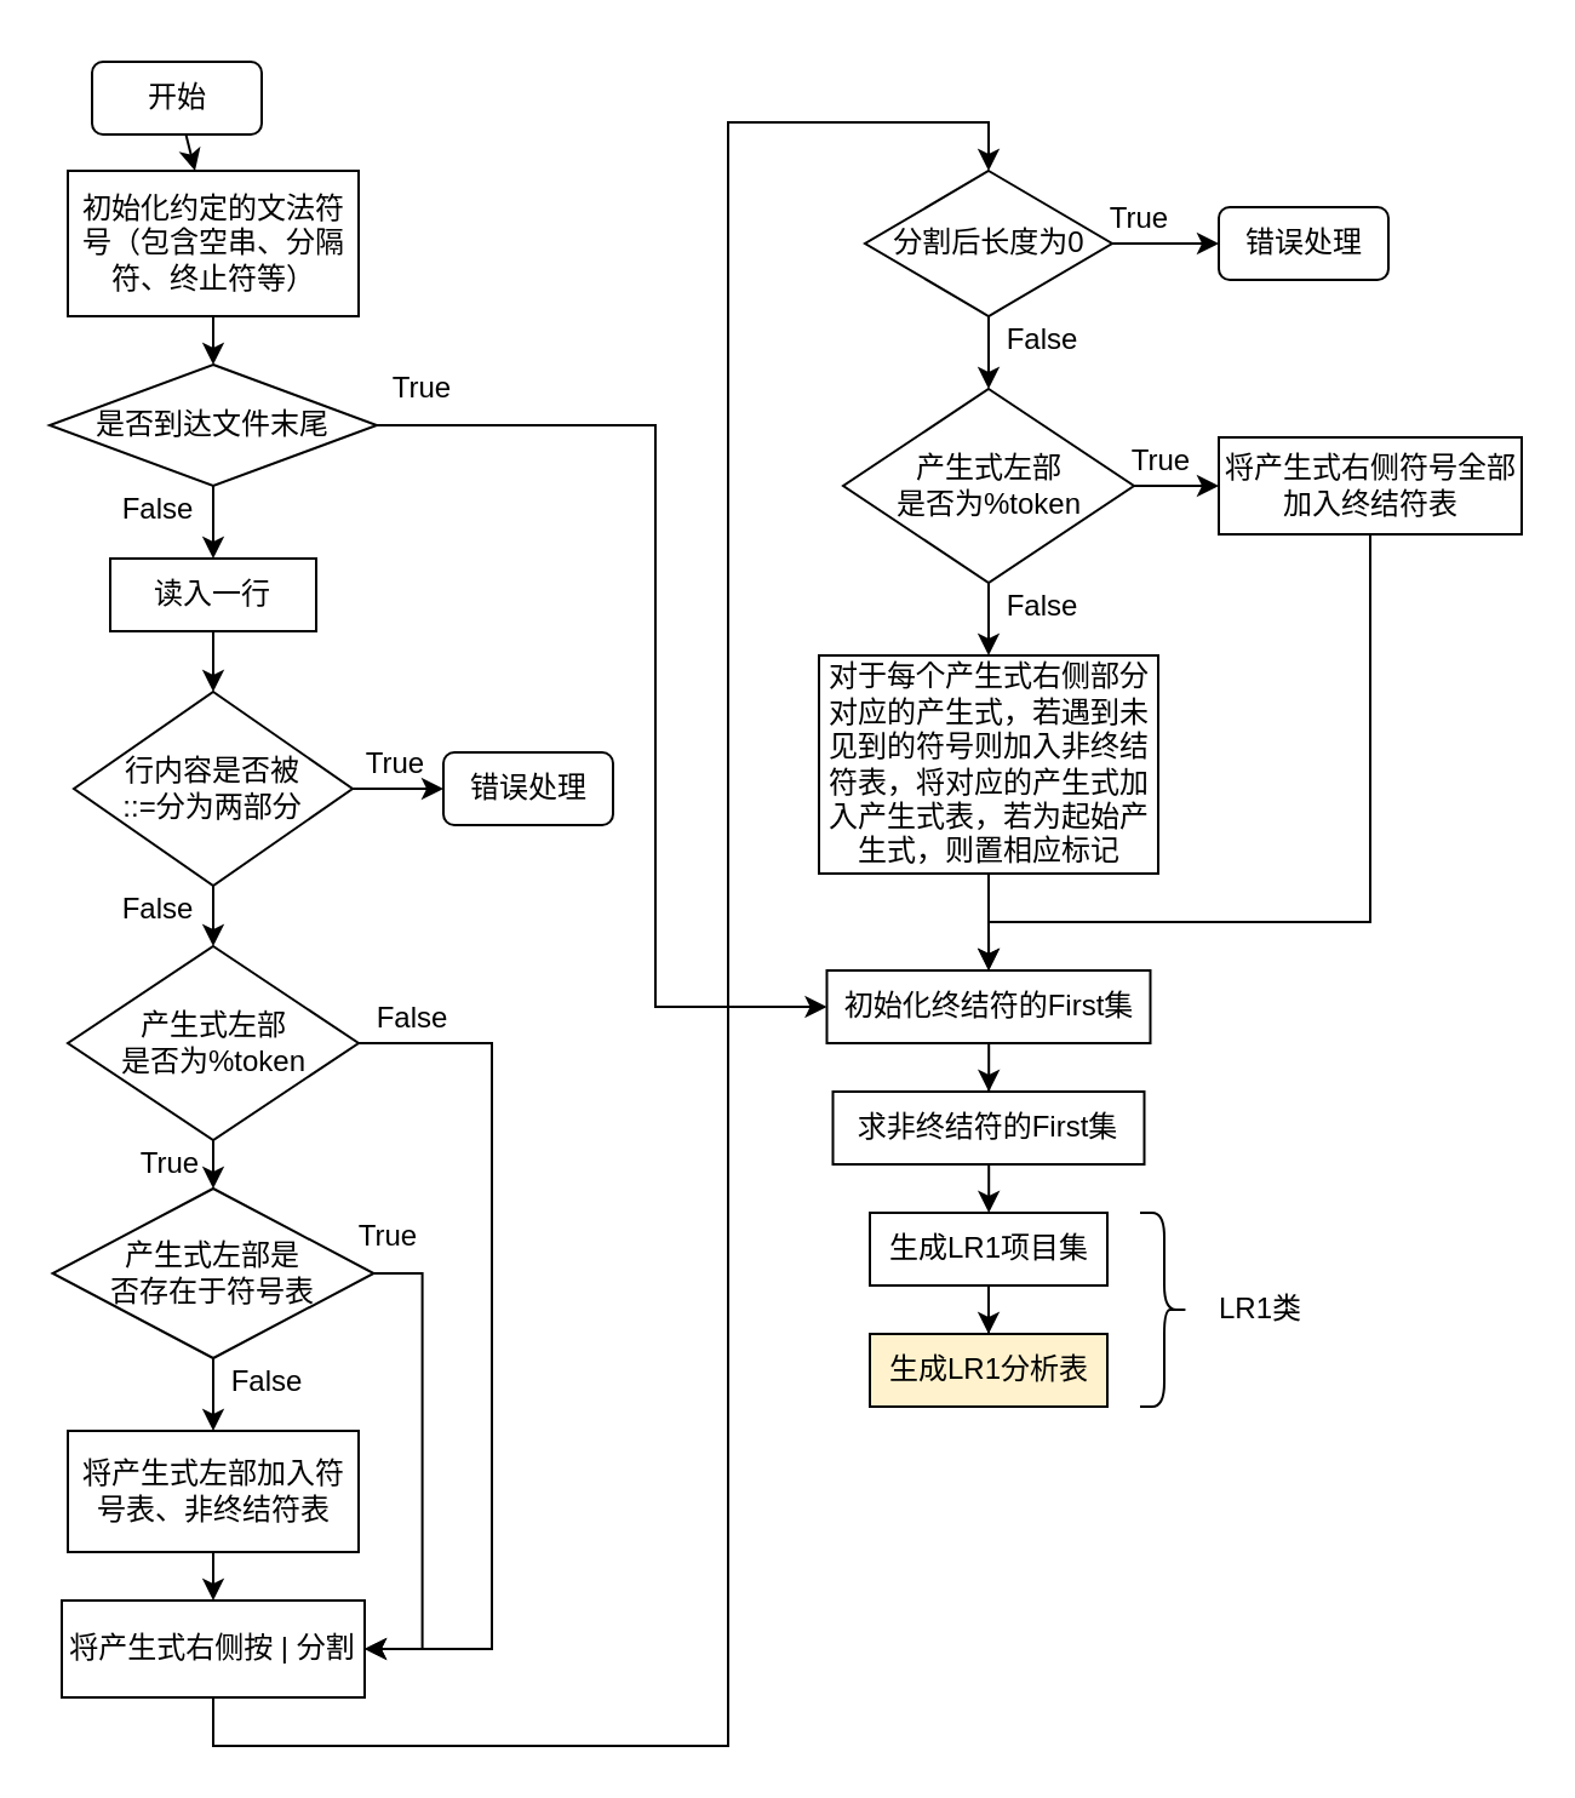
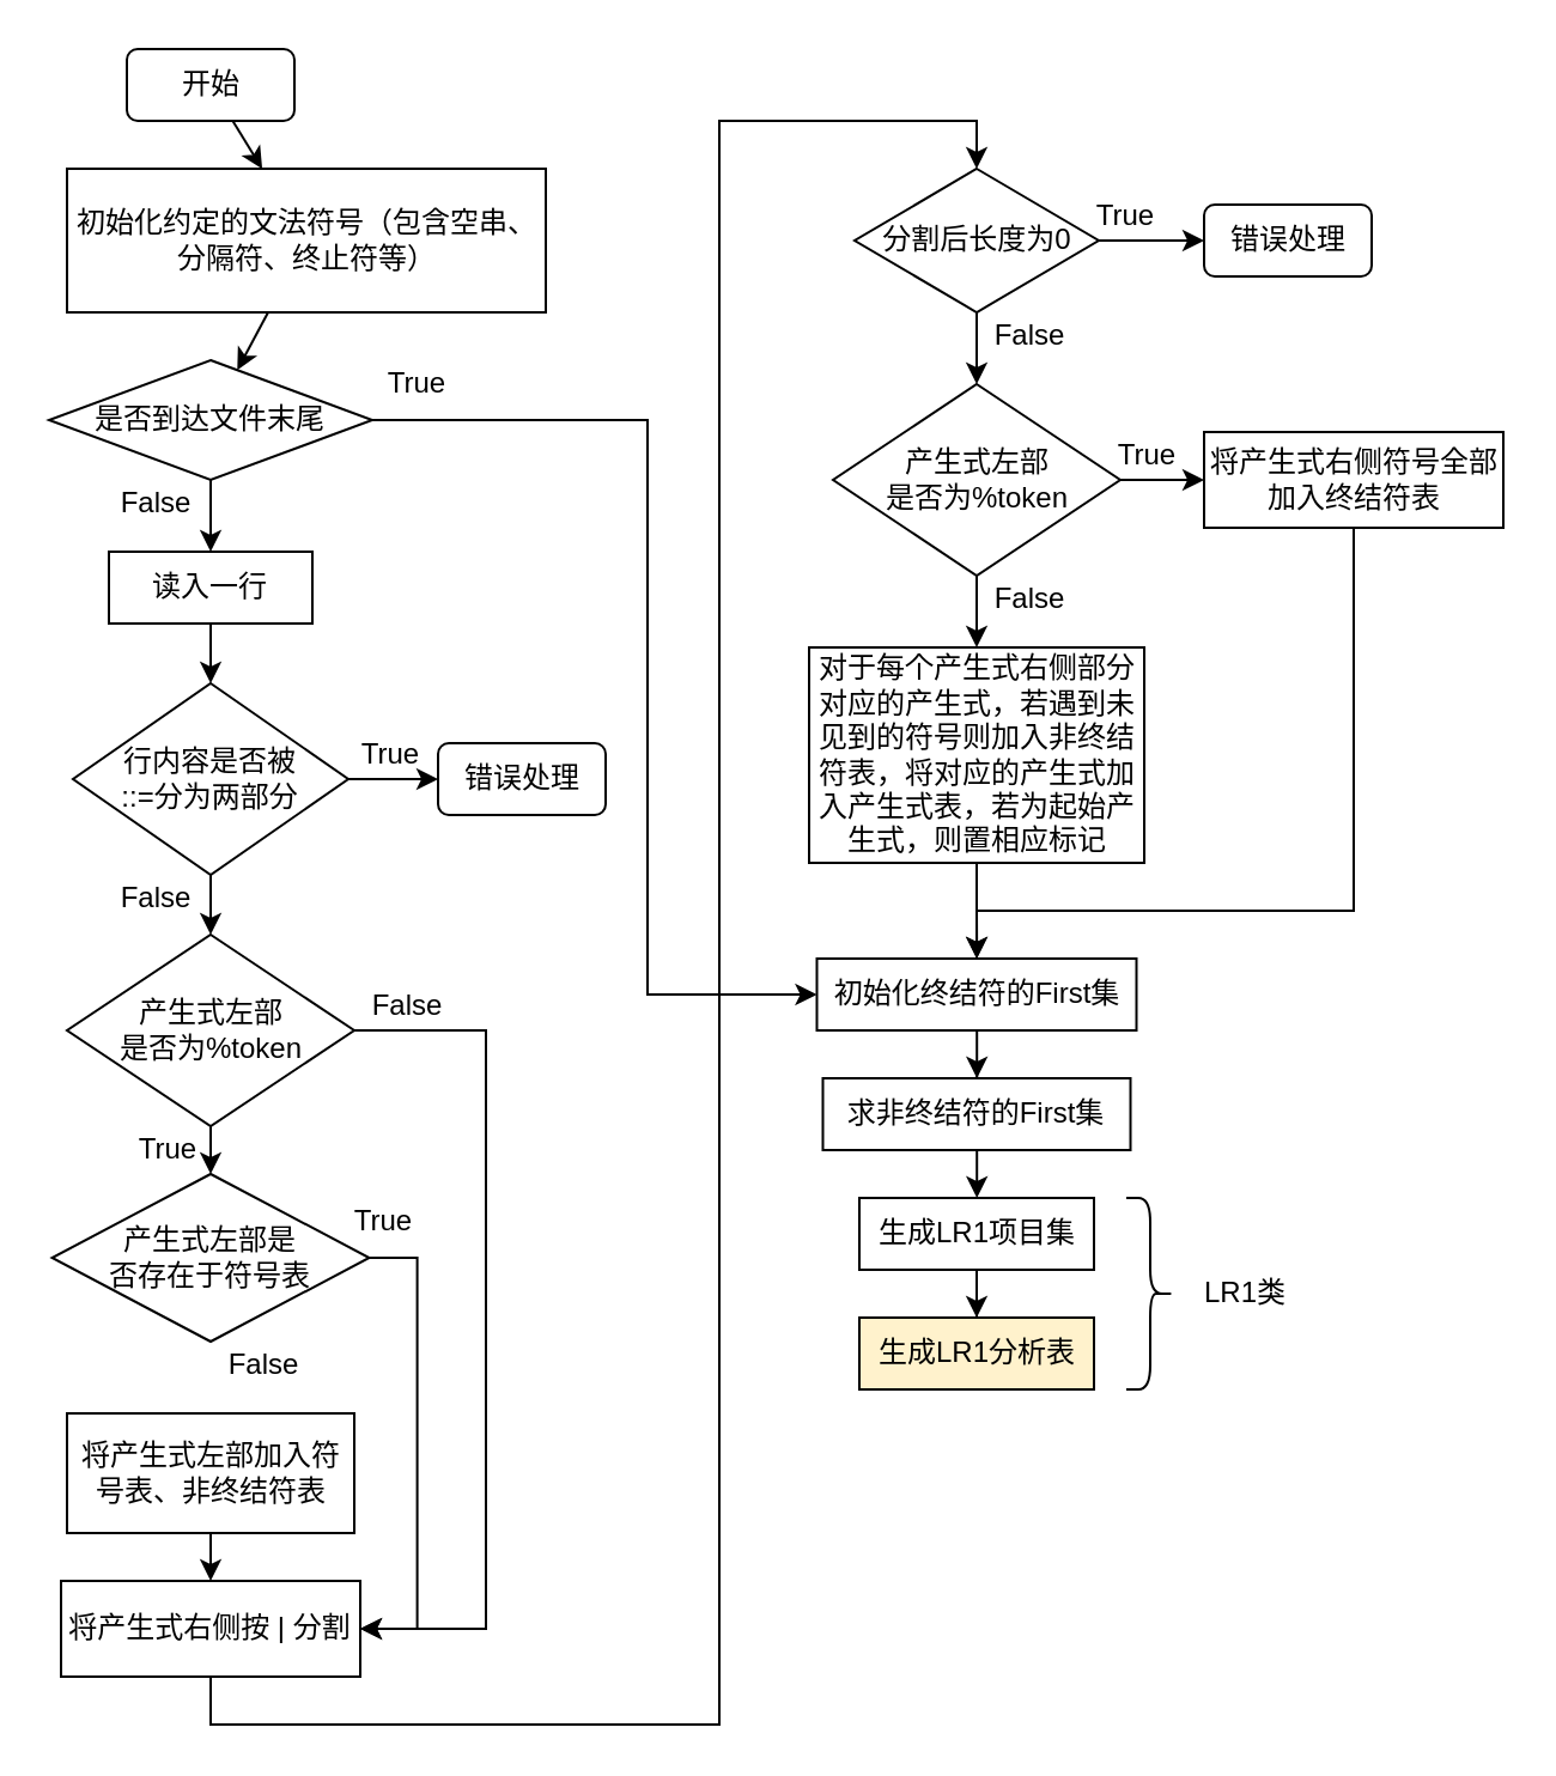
  <mxCell id="0" />
  <mxCell id="1" parent="0" />
  <mxCell id="2" value="" style="edgeStyle=none;html=1;" parent="1" source="3" target="5" edge="1"><mxGeometry relative="1" as="geometry" /></mxCell>
- <mxCell id="3" value="开始" style="rounded=1;whiteSpace=wrap;html=1;" parent="1" vertex="1"><mxGeometry x="37.5" y="25" width="70" height="30" as="geometry" /></mxCell>
+ <mxCell id="3" value="开始" style="rounded=1;whiteSpace=wrap;html=1;" parent="1" vertex="1"><mxGeometry x="52.5" y="20" width="70" height="30" as="geometry" /></mxCell>
  <mxCell id="4" value="" style="edgeStyle=none;html=1;" parent="1" source="5" target="8" edge="1"><mxGeometry relative="1" as="geometry" /></mxCell>
- <mxCell id="5" value="初始化约定的文法符号（包含空串、分隔符、终止符等）" style="rounded=0;whiteSpace=wrap;html=1;" parent="1" vertex="1"><mxGeometry x="27.5" y="70" width="120" height="60" as="geometry" /></mxCell>
+ <mxCell id="5" value="初始化约定的文法符号（包含空串、分隔符、终止符等）" style="rounded=0;whiteSpace=wrap;html=1;" parent="1" vertex="1"><mxGeometry x="27.5" y="70" width="200" height="60" as="geometry" /></mxCell>
  <mxCell id="6" value="" style="edgeStyle=none;html=1;" parent="1" source="8" target="10" edge="1"><mxGeometry relative="1" as="geometry" /></mxCell>
  <mxCell id="7" style="edgeStyle=orthogonalEdgeStyle;rounded=0;orthogonalLoop=1;jettySize=auto;html=1;exitX=1;exitY=0.5;exitDx=0;exitDy=0;entryX=0;entryY=0.5;entryDx=0;entryDy=0;" edge="1" parent="1" source="8" target="43"><mxGeometry relative="1" as="geometry"><Array as="points"><mxPoint x="270" y="175" /><mxPoint x="270" y="415" /></Array></mxGeometry></mxCell>
  <mxCell id="8" value="是否到达文件末尾" style="rhombus;whiteSpace=wrap;html=1;" parent="1" vertex="1"><mxGeometry x="20" y="150" width="135" height="50" as="geometry" /></mxCell>
  <mxCell id="9" value="" style="edgeStyle=none;html=1;" parent="1" source="10" target="13" edge="1"><mxGeometry relative="1" as="geometry" /></mxCell>
  <mxCell id="10" value="读入一行" style="rounded=0;whiteSpace=wrap;html=1;" parent="1" vertex="1"><mxGeometry x="45" y="230" width="85" height="30" as="geometry" /></mxCell>
  <mxCell id="11" value="" style="edgeStyle=none;html=1;" parent="1" source="13" target="17" edge="1"><mxGeometry relative="1" as="geometry" /></mxCell>
  <mxCell id="12" value="" style="edgeStyle=orthogonalEdgeStyle;rounded=0;orthogonalLoop=1;jettySize=auto;html=1;" edge="1" parent="1" source="13" target="14"><mxGeometry relative="1" as="geometry" /></mxCell>
  <mxCell id="13" value="行内容是否被&lt;br&gt;::=分为两部分" style="rhombus;whiteSpace=wrap;html=1;" parent="1" vertex="1"><mxGeometry x="30" y="285" width="115" height="80" as="geometry" /></mxCell>
  <mxCell id="14" value="错误处理" style="rounded=1;whiteSpace=wrap;html=1;" parent="1" vertex="1"><mxGeometry x="182.5" y="310" width="70" height="30" as="geometry" /></mxCell>
  <mxCell id="15" value="" style="edgeStyle=none;html=1;" parent="1" source="17" target="23" edge="1"><mxGeometry relative="1" as="geometry" /></mxCell>
  <mxCell id="16" style="edgeStyle=orthogonalEdgeStyle;rounded=0;orthogonalLoop=1;jettySize=auto;html=1;exitX=1;exitY=0.5;exitDx=0;exitDy=0;entryX=1;entryY=0.5;entryDx=0;entryDy=0;" edge="1" parent="1" source="17" target="28"><mxGeometry relative="1" as="geometry"><Array as="points"><mxPoint x="202.5" y="430" /><mxPoint x="202.5" y="680" /></Array></mxGeometry></mxCell>
  <mxCell id="17" value="产生式左部&lt;br&gt;是否为%token" style="rhombus;whiteSpace=wrap;html=1;" parent="1" vertex="1"><mxGeometry x="27.5" y="390" width="120" height="80" as="geometry" /></mxCell>
  <mxCell id="18" value="False" style="text;html=1;strokeColor=none;fillColor=none;align=center;verticalAlign=middle;whiteSpace=wrap;rounded=0;" parent="1" vertex="1"><mxGeometry x="45" y="200" width="40" height="20" as="geometry" /></mxCell>
  <mxCell id="19" value="False" style="text;html=1;strokeColor=none;fillColor=none;align=center;verticalAlign=middle;whiteSpace=wrap;rounded=0;" parent="1" vertex="1"><mxGeometry x="45" y="365" width="40" height="20" as="geometry" /></mxCell>
  <mxCell id="20" value="False" style="text;html=1;strokeColor=none;fillColor=none;align=center;verticalAlign=middle;whiteSpace=wrap;rounded=0;" parent="1" vertex="1"><mxGeometry x="150" y="410" width="40" height="20" as="geometry" /></mxCell>
- <mxCell id="21" value="" style="edgeStyle=none;html=1;" parent="1" source="23" target="26" edge="1"><mxGeometry relative="1" as="geometry" /></mxCell>
  <mxCell id="22" style="edgeStyle=orthogonalEdgeStyle;rounded=0;orthogonalLoop=1;jettySize=auto;html=1;exitX=1;exitY=0.5;exitDx=0;exitDy=0;entryX=1;entryY=0.5;entryDx=0;entryDy=0;" edge="1" parent="1" source="23" target="28"><mxGeometry relative="1" as="geometry" /></mxCell>
  <mxCell id="23" value="产生式左部是&lt;br&gt;否存在于符号表" style="rhombus;whiteSpace=wrap;html=1;" parent="1" vertex="1"><mxGeometry x="21.25" y="490" width="132.5" height="70" as="geometry" /></mxCell>
  <mxCell id="24" value="False" style="text;html=1;strokeColor=none;fillColor=none;align=center;verticalAlign=middle;whiteSpace=wrap;rounded=0;" parent="1" vertex="1"><mxGeometry x="90" y="560" width="40" height="20" as="geometry" /></mxCell>
  <mxCell id="25" value="" style="edgeStyle=none;html=1;" parent="1" source="26" target="28" edge="1"><mxGeometry relative="1" as="geometry" /></mxCell>
  <mxCell id="26" value="将产生式左部加入符号表、非终结符表" style="rounded=0;whiteSpace=wrap;html=1;" parent="1" vertex="1"><mxGeometry x="27.5" y="590" width="120" height="50" as="geometry" /></mxCell>
  <mxCell id="27" style="edgeStyle=orthogonalEdgeStyle;rounded=0;orthogonalLoop=1;jettySize=auto;html=1;entryX=0.5;entryY=0;entryDx=0;entryDy=0;" edge="1" parent="1" source="28" target="31"><mxGeometry relative="1" as="geometry"><Array as="points"><mxPoint x="87" y="720" /><mxPoint x="300" y="720" /><mxPoint x="300" y="50" /><mxPoint x="407" y="50" /></Array></mxGeometry></mxCell>
  <mxCell id="28" value="将产生式右侧按 | 分割" style="rounded=0;whiteSpace=wrap;html=1;" parent="1" vertex="1"><mxGeometry x="25" y="660" width="125" height="40" as="geometry" /></mxCell>
  <mxCell id="29" value="" style="edgeStyle=orthogonalEdgeStyle;rounded=0;orthogonalLoop=1;jettySize=auto;html=1;" edge="1" parent="1" source="31" target="33"><mxGeometry relative="1" as="geometry" /></mxCell>
  <mxCell id="30" value="" style="edgeStyle=orthogonalEdgeStyle;rounded=0;orthogonalLoop=1;jettySize=auto;html=1;" edge="1" parent="1" source="31" target="36"><mxGeometry relative="1" as="geometry" /></mxCell>
  <mxCell id="31" value="分割后长度为0" style="rhombus;whiteSpace=wrap;html=1;" vertex="1" parent="1"><mxGeometry x="356.5" y="70" width="102" height="60" as="geometry" /></mxCell>
  <mxCell id="32" value="False" style="text;html=1;strokeColor=none;fillColor=none;align=center;verticalAlign=middle;whiteSpace=wrap;rounded=0;" vertex="1" parent="1"><mxGeometry x="410" y="130" width="40" height="20" as="geometry" /></mxCell>
  <mxCell id="33" value="错误处理" style="rounded=1;whiteSpace=wrap;html=1;" vertex="1" parent="1"><mxGeometry x="502.5" y="85" width="70" height="30" as="geometry" /></mxCell>
  <mxCell id="34" value="" style="edgeStyle=orthogonalEdgeStyle;rounded=0;orthogonalLoop=1;jettySize=auto;html=1;" edge="1" parent="1" source="36" target="39"><mxGeometry relative="1" as="geometry" /></mxCell>
  <mxCell id="35" value="" style="edgeStyle=orthogonalEdgeStyle;rounded=0;orthogonalLoop=1;jettySize=auto;html=1;" edge="1" parent="1" source="36" target="41"><mxGeometry relative="1" as="geometry" /></mxCell>
  <mxCell id="36" value="产生式左部&lt;br&gt;是否为%token" style="rhombus;whiteSpace=wrap;html=1;" vertex="1" parent="1"><mxGeometry x="347.5" y="160" width="120" height="80" as="geometry" /></mxCell>
  <mxCell id="37" value="False" style="text;html=1;strokeColor=none;fillColor=none;align=center;verticalAlign=middle;whiteSpace=wrap;rounded=0;" vertex="1" parent="1"><mxGeometry x="410" y="240" width="40" height="20" as="geometry" /></mxCell>
  <mxCell id="38" style="edgeStyle=orthogonalEdgeStyle;rounded=0;orthogonalLoop=1;jettySize=auto;html=1;exitX=0.5;exitY=1;exitDx=0;exitDy=0;entryX=0.5;entryY=0;entryDx=0;entryDy=0;" edge="1" parent="1" source="39" target="43"><mxGeometry relative="1" as="geometry"><Array as="points"><mxPoint x="565" y="380" /><mxPoint x="407" y="380" /></Array></mxGeometry></mxCell>
  <mxCell id="39" value="将产生式右侧符号全部加入终结符表" style="rounded=0;whiteSpace=wrap;html=1;" vertex="1" parent="1"><mxGeometry x="502.5" y="180" width="125" height="40" as="geometry" /></mxCell>
  <mxCell id="40" value="" style="edgeStyle=orthogonalEdgeStyle;rounded=0;orthogonalLoop=1;jettySize=auto;html=1;" edge="1" parent="1" source="41" target="43"><mxGeometry relative="1" as="geometry" /></mxCell>
  <mxCell id="41" value="对于每个产生式右侧部分对应的产生式，若遇到未见到的符号则加入非终结符表，将对应的产生式加入产生式表，若为起始产生式，则置相应标记" style="rounded=0;whiteSpace=wrap;html=1;" vertex="1" parent="1"><mxGeometry x="337.5" y="270" width="140" height="90" as="geometry" /></mxCell>
  <mxCell id="42" value="" style="edgeStyle=orthogonalEdgeStyle;rounded=0;orthogonalLoop=1;jettySize=auto;html=1;" edge="1" parent="1" source="43" target="50"><mxGeometry relative="1" as="geometry" /></mxCell>
  <mxCell id="43" value="初始化终结符的First集" style="rounded=0;whiteSpace=wrap;html=1;" vertex="1" parent="1"><mxGeometry x="340.75" y="400" width="133.5" height="30" as="geometry" /></mxCell>
  <mxCell id="44" value="True" style="text;html=1;strokeColor=none;fillColor=none;align=center;verticalAlign=middle;whiteSpace=wrap;rounded=0;" vertex="1" parent="1"><mxGeometry x="450" y="80" width="40" height="20" as="geometry" /></mxCell>
  <mxCell id="45" value="True" style="text;html=1;strokeColor=none;fillColor=none;align=center;verticalAlign=middle;whiteSpace=wrap;rounded=0;" vertex="1" parent="1"><mxGeometry x="458.5" y="180" width="40" height="20" as="geometry" /></mxCell>
  <mxCell id="46" value="True" style="text;html=1;strokeColor=none;fillColor=none;align=center;verticalAlign=middle;whiteSpace=wrap;rounded=0;" vertex="1" parent="1"><mxGeometry x="50" y="470" width="40" height="20" as="geometry" /></mxCell>
  <mxCell id="47" value="True" style="text;html=1;strokeColor=none;fillColor=none;align=center;verticalAlign=middle;whiteSpace=wrap;rounded=0;" vertex="1" parent="1"><mxGeometry x="142.5" y="305" width="40" height="20" as="geometry" /></mxCell>
  <mxCell id="48" value="True" style="text;html=1;strokeColor=none;fillColor=none;align=center;verticalAlign=middle;whiteSpace=wrap;rounded=0;" vertex="1" parent="1"><mxGeometry x="153.75" y="150" width="40" height="20" as="geometry" /></mxCell>
  <mxCell id="49" value="" style="edgeStyle=orthogonalEdgeStyle;rounded=0;orthogonalLoop=1;jettySize=auto;html=1;" edge="1" parent="1" source="50" target="53"><mxGeometry relative="1" as="geometry" /></mxCell>
  <mxCell id="50" value="求非终结符的First集" style="rounded=0;whiteSpace=wrap;html=1;" vertex="1" parent="1"><mxGeometry x="343.25" y="450" width="128.5" height="30" as="geometry" /></mxCell>
  <mxCell id="51" value="True" style="text;html=1;strokeColor=none;fillColor=none;align=center;verticalAlign=middle;whiteSpace=wrap;rounded=0;" vertex="1" parent="1"><mxGeometry x="140" y="500" width="40" height="20" as="geometry" /></mxCell>
  <mxCell id="52" value="" style="edgeStyle=orthogonalEdgeStyle;rounded=0;orthogonalLoop=1;jettySize=auto;html=1;" edge="1" parent="1" source="53" target="54"><mxGeometry relative="1" as="geometry" /></mxCell>
  <mxCell id="53" value="生成LR1项目集" style="rounded=0;whiteSpace=wrap;html=1;" vertex="1" parent="1"><mxGeometry x="358.5" y="500" width="98" height="30" as="geometry" /></mxCell>
  <mxCell id="54" value="生成LR1分析表" style="rounded=0;whiteSpace=wrap;html=1;fillColor=#fff2cc;" vertex="1" parent="1"><mxGeometry x="358.5" y="550" width="98" height="30" as="geometry" /></mxCell>
  <mxCell id="55" value="" style="shape=curlyBracket;whiteSpace=wrap;html=1;rounded=1;flipH=1;" vertex="1" parent="1"><mxGeometry x="470" y="500" width="20" height="80" as="geometry" /></mxCell>
  <mxCell id="56" value="LR1类" style="text;html=1;strokeColor=none;fillColor=none;align=center;verticalAlign=middle;whiteSpace=wrap;rounded=0;" vertex="1" parent="1"><mxGeometry x="490" y="525" width="60" height="30" as="geometry" /></mxCell>
